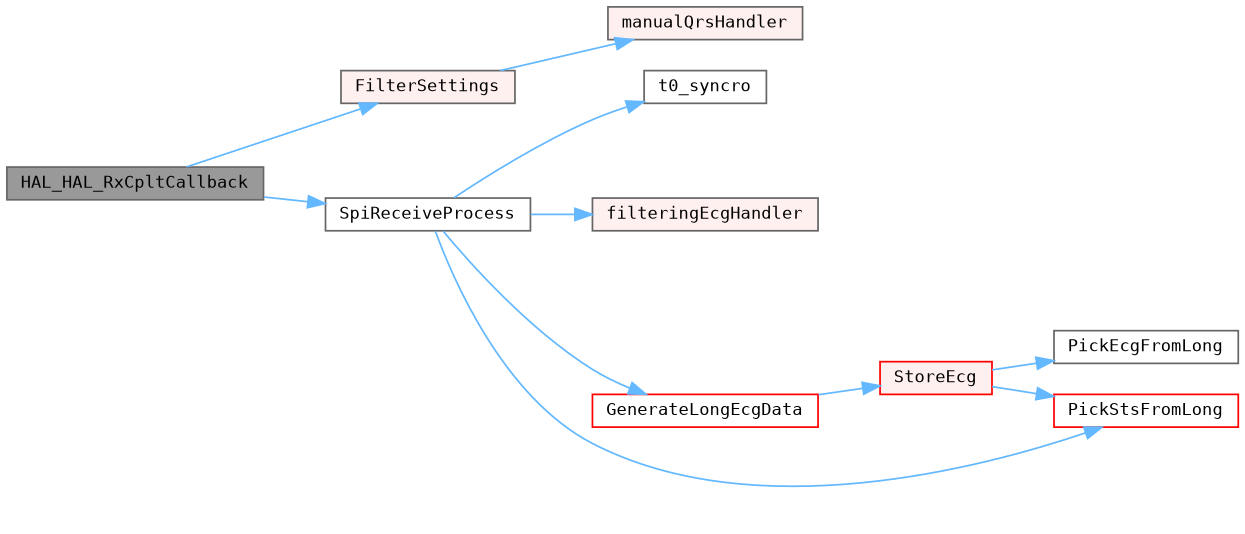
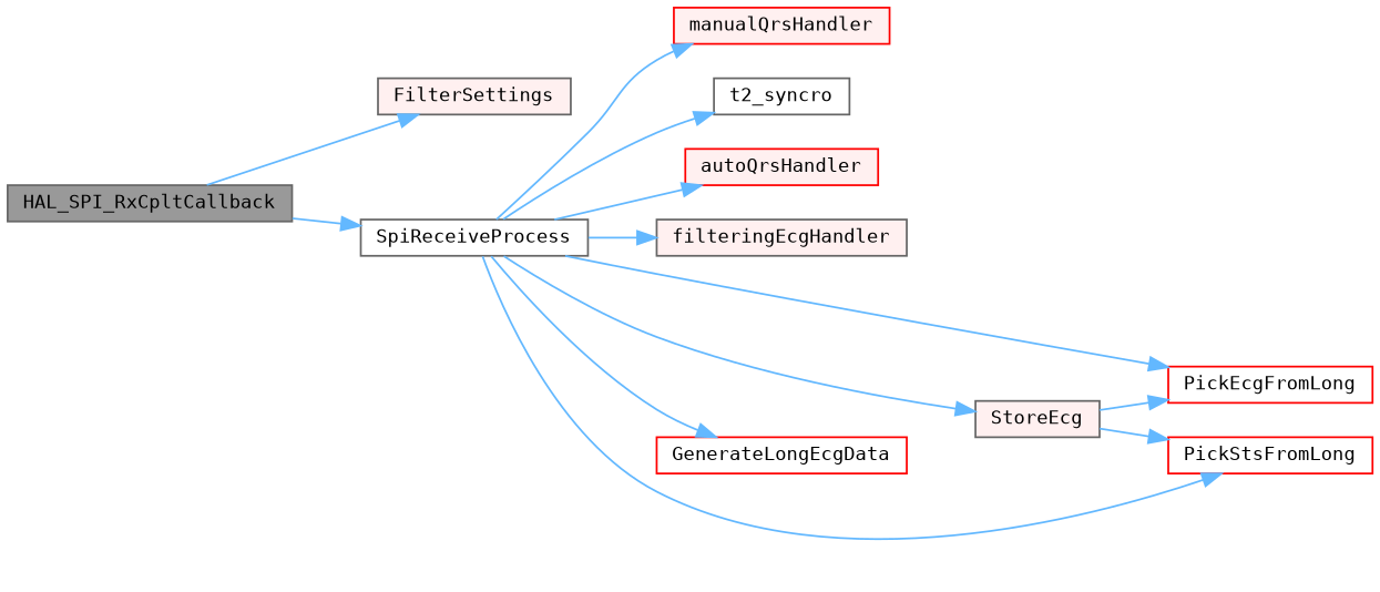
  digraph {
    fontname="DejaVu Sans Mono"
    rankdir=LR
    node [color=grey40 fillcolor=white fontname="DejaVu Sans Mono" fontsize=10 shape=box style=filled]
    edge [color=steelblue1 fontname="DejaVu Sans Mono" fontsize=10 labelfontname=Helvetica labelfontsize=10 style=solid]
-   n1 [color=gray40 fillcolor=grey60 fontcolor=black height=0.2 label=HAL_HAL_RxCpltCallback width=0.4]
+   n1 [color=gray40 fillcolor=grey60 fontcolor=black height=0.2 label=HAL_SPI_RxCpltCallback width=0.4]
    n2 [height=0.2 label=SpiReceiveProcess width=0.4]
    n3 [fillcolor="#FFF0F0" height=0.2 label=FilterSettings width=0.4]
+   n4 [color=red fillcolor="#FFF0F0" height=0.2 label=autoQrsHandler width=0.4]
    n5 [fillcolor="#FFF0F0" height=0.2 label=filteringEcgHandler width=0.4]
    n6 [color=red height=0.2 label=GenerateLongEcgData width=0.4]
-   n7 [fillcolor="#FFF0F0" height=0.2 label=manualQrsHandler width=0.4]
-   n8 [height=0.2 label=PickEcgFromLong width=0.4]
+   n7 [color=red fillcolor="#FFF0F0" height=0.2 label=manualQrsHandler width=0.4]
+   n8 [color=red height=0.2 label=PickEcgFromLong width=0.4]
    n9 [color=red height=0.2 label=PickStsFromLong width=0.4]
-   n10 [color=red fillcolor="#FFF0F0" height=0.2 label=StoreEcg width=0.4]
-   n11 [height=0.2 label=t0_syncro width=0.4]
+   n10 [fillcolor="#FFF0F0" height=0.2 label=StoreEcg width=0.4]
+   n11 [height=0.2 label=t2_syncro width=0.4]
    n1 -> n2
    n1 -> n3
+   n2 -> n4
    n2 -> n5
    n2 -> n6
-   n3 -> n7
+   n2 -> n7
+   n2 -> n8
    n2 -> n9
-   n6 -> n10
+   n2 -> n10
    n2 -> n11
    n10 -> n8
    n10 -> n9
  }
